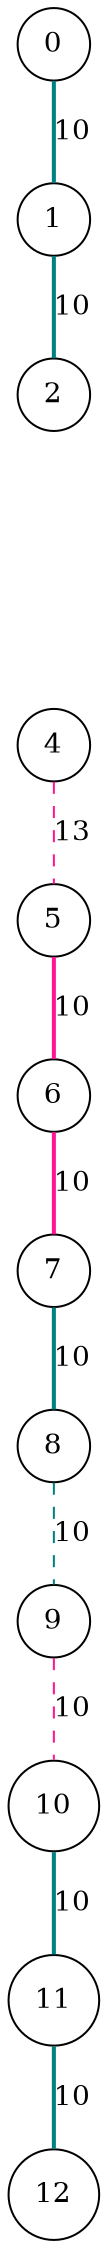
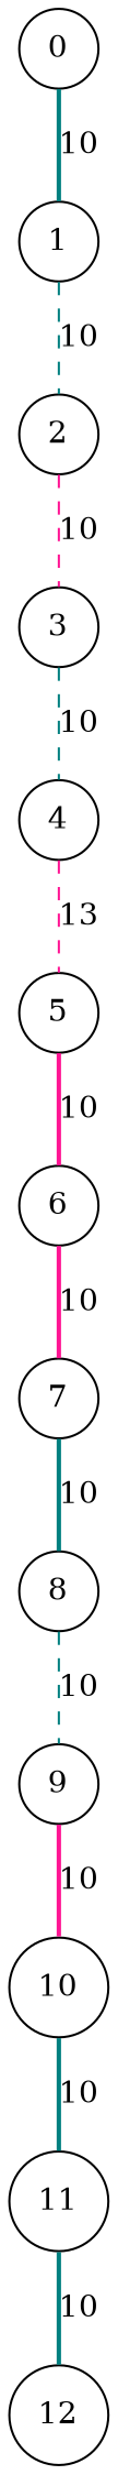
  graph {
    node [shape=circle]
    edge [color=teal style=bold]
    0
    1
    2
+   3
    4
    5
    6
    7
    8
    9
    10
    11
    12
    0 -- 1 [label=10]
-   1 -- 2 [label=10]
+   1 -- 2 [label=10 style=dashed]
+   2 -- 3 [color=deeppink label=10 style=dashed]
+   3 -- 4 [label=10 style=dashed]
    4 -- 5 [color=deeppink label=13 style=dashed]
    5 -- 6 [color=deeppink label=10]
    6 -- 7 [color=deeppink label=10]
    7 -- 8 [label=10]
    8 -- 9 [label=10 style=dashed]
-   9 -- 10 [color=deeppink label=10 style=dashed]
+   9 -- 10 [color=deeppink label=10]
    10 -- 11 [label=10]
    11 -- 12 [label=10]
  }
